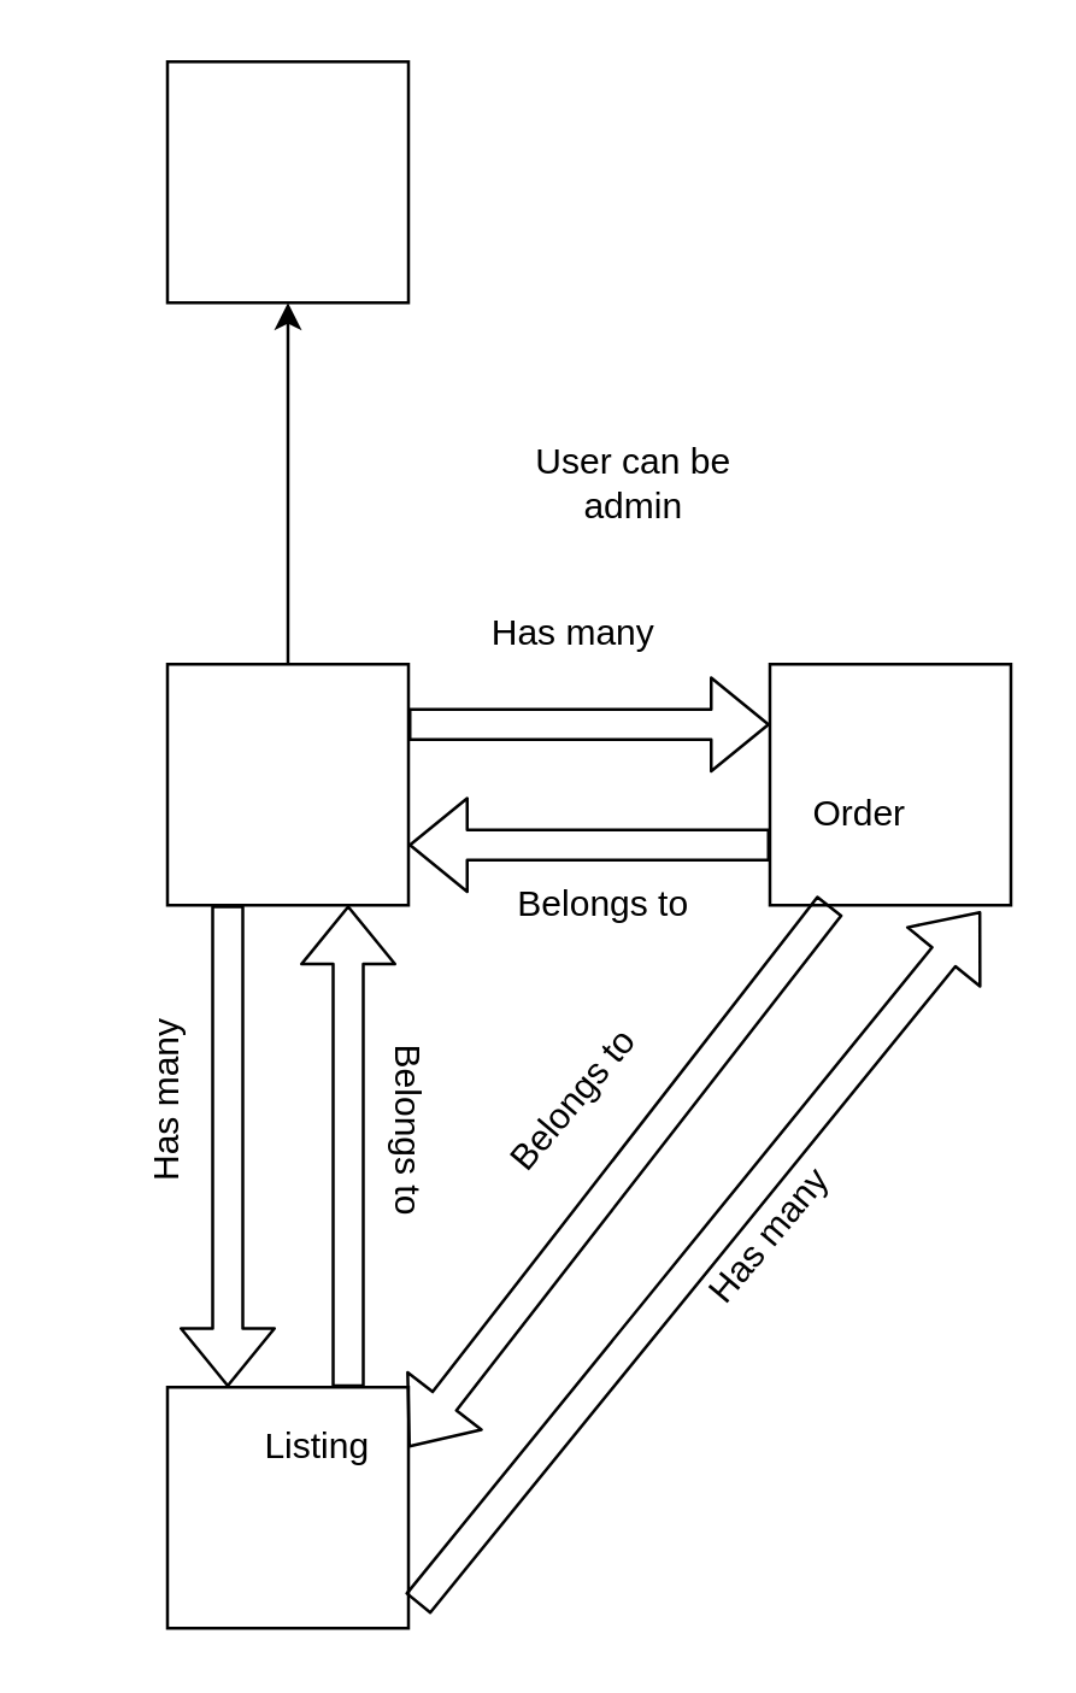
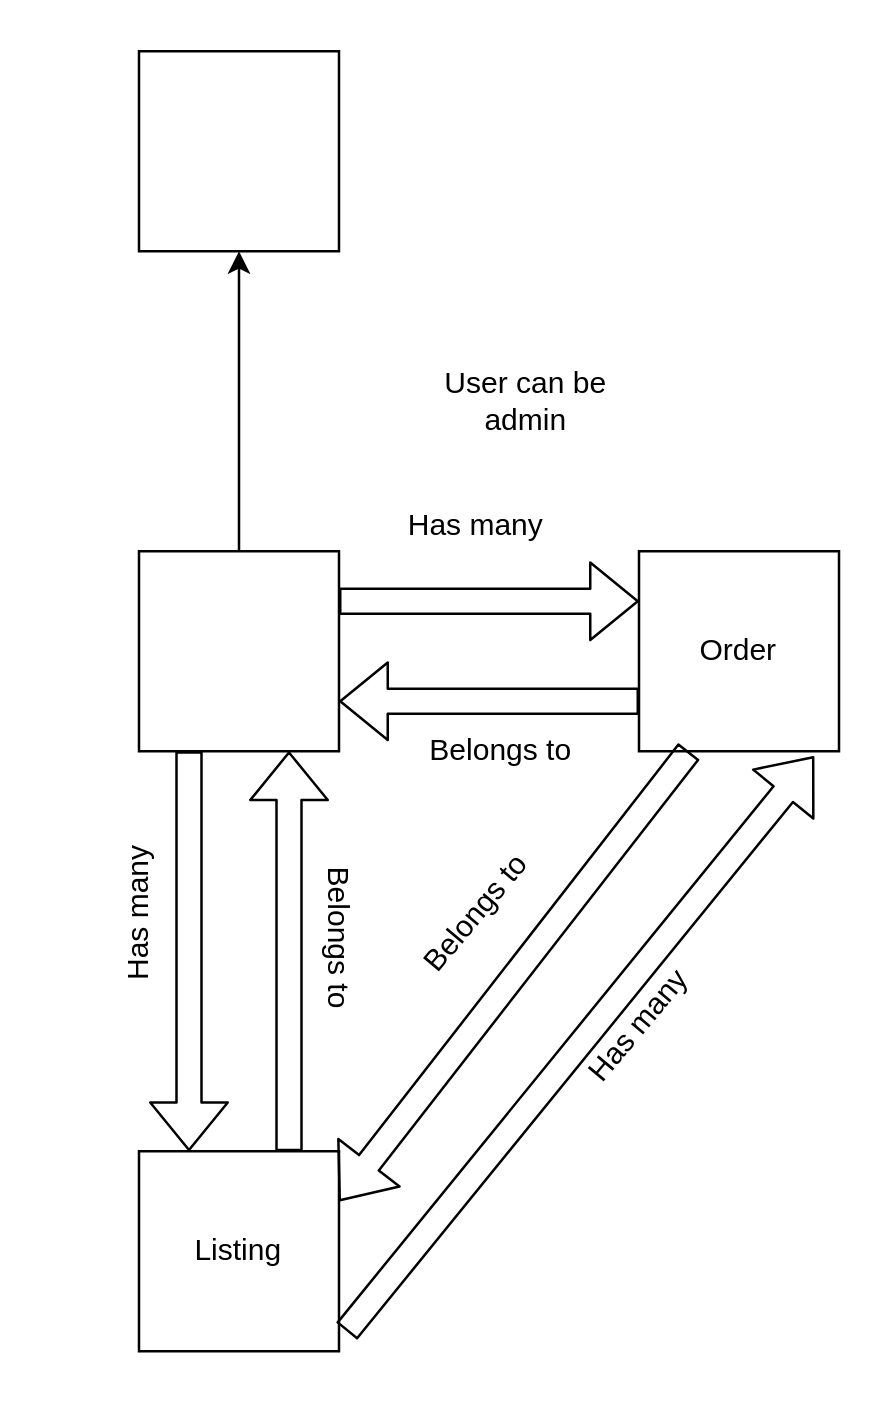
  <mxCell id="0" />
  <mxCell id="1" parent="0" />
  <mxCell id="2" value="" style="whiteSpace=wrap;html=1;aspect=fixed;" vertex="1" parent="1"><mxGeometry x="55" y="220" width="80" height="80" as="geometry" /></mxCell>
  <mxCell id="3" value="" style="whiteSpace=wrap;html=1;aspect=fixed;" vertex="1" parent="1"><mxGeometry x="55" y="460" width="80" height="80" as="geometry" /></mxCell>
- <mxCell id="4" value="Listing" style="text;html=1;strokeColor=none;fillColor=none;align=center;verticalAlign=middle;whiteSpace=wrap;rounded=0;" vertex="1" parent="1"><mxGeometry x="85" y="470" width="40" height="20" as="geometry" /></mxCell>
+ <mxCell id="4" value="Listing" style="text;html=1;strokeColor=none;fillColor=none;align=center;verticalAlign=middle;whiteSpace=wrap;rounded=0;" vertex="1" parent="1"><mxGeometry x="75" y="490" width="40" height="20" as="geometry" /></mxCell>
  <mxCell id="5" value="" style="whiteSpace=wrap;html=1;aspect=fixed;" vertex="1" parent="1"><mxGeometry x="255" y="220" width="80" height="80" as="geometry" /></mxCell>
- <mxCell id="6" value="Order" style="text;html=1;strokeColor=none;fillColor=none;align=center;verticalAlign=middle;whiteSpace=wrap;rounded=0;" vertex="1" parent="1"><mxGeometry x="265" y="260" width="40" height="20" as="geometry" /></mxCell>
+ <mxCell id="6" value="Order" style="text;html=1;strokeColor=none;fillColor=none;align=center;verticalAlign=middle;whiteSpace=wrap;rounded=0;" vertex="1" parent="1"><mxGeometry x="275" y="250" width="40" height="20" as="geometry" /></mxCell>
  <mxCell id="7" value="" style="shape=flexArrow;endArrow=classic;html=1;exitX=0.75;exitY=0;exitDx=0;exitDy=0;entryX=0.75;entryY=1;entryDx=0;entryDy=0;" edge="1" parent="1" source="3" target="2"><mxGeometry width="50" height="50" relative="1" as="geometry"><mxPoint x="85" y="350" as="sourcePoint" /><mxPoint x="135" y="300" as="targetPoint" /></mxGeometry></mxCell>
  <mxCell id="8" value="" style="shape=flexArrow;endArrow=classic;html=1;exitX=0.25;exitY=1;exitDx=0;exitDy=0;entryX=0.25;entryY=0;entryDx=0;entryDy=0;" edge="1" parent="1" source="2" target="3"><mxGeometry width="50" height="50" relative="1" as="geometry"><mxPoint x="-35" y="380" as="sourcePoint" /><mxPoint x="15" y="330" as="targetPoint" /></mxGeometry></mxCell>
  <mxCell id="9" value="Has many" style="text;html=1;strokeColor=none;fillColor=none;align=center;verticalAlign=middle;whiteSpace=wrap;rounded=0;rotation=-90;" vertex="1" parent="1"><mxGeometry x="20" y="355" width="70" height="20" as="geometry" /></mxCell>
  <mxCell id="10" value="Belongs to" style="text;html=1;strokeColor=none;fillColor=none;align=center;verticalAlign=middle;whiteSpace=wrap;rounded=0;rotation=90;" vertex="1" parent="1"><mxGeometry x="100" y="365" width="70" height="20" as="geometry" /></mxCell>
  <mxCell id="11" value="" style="shape=flexArrow;endArrow=classic;html=1;entryX=1;entryY=0.75;entryDx=0;entryDy=0;exitX=0;exitY=0.75;exitDx=0;exitDy=0;" edge="1" parent="1" source="5" target="2"><mxGeometry width="50" height="50" relative="1" as="geometry"><mxPoint x="205" y="390" as="sourcePoint" /><mxPoint x="330" y="365" as="targetPoint" /></mxGeometry></mxCell>
  <mxCell id="12" value="" style="shape=flexArrow;endArrow=classic;html=1;exitX=1;exitY=0.25;exitDx=0;exitDy=0;entryX=0;entryY=0.25;entryDx=0;entryDy=0;" edge="1" parent="1" source="2" target="5"><mxGeometry width="50" height="50" relative="1" as="geometry"><mxPoint x="290" y="365" as="sourcePoint" /><mxPoint x="290" y="525" as="targetPoint" /></mxGeometry></mxCell>
  <mxCell id="13" value="Has many" style="text;html=1;strokeColor=none;fillColor=none;align=center;verticalAlign=middle;whiteSpace=wrap;rounded=0;rotation=0;" vertex="1" parent="1"><mxGeometry x="155" y="200" width="70" height="20" as="geometry" /></mxCell>
  <mxCell id="14" value="Belongs to" style="text;html=1;strokeColor=none;fillColor=none;align=center;verticalAlign=middle;whiteSpace=wrap;rounded=0;rotation=0;" vertex="1" parent="1"><mxGeometry x="165" y="290" width="70" height="20" as="geometry" /></mxCell>
  <mxCell id="15" value="" style="whiteSpace=wrap;html=1;aspect=fixed;" vertex="1" parent="1"><mxGeometry x="55" y="20" width="80" height="80" as="geometry" /></mxCell>
  <mxCell id="16" value="" style="endArrow=classic;html=1;exitX=0.5;exitY=0;exitDx=0;exitDy=0;entryX=0.5;entryY=1;entryDx=0;entryDy=0;" edge="1" parent="1" source="2" target="15"><mxGeometry width="50" height="50" relative="1" as="geometry"><mxPoint x="65" y="190" as="sourcePoint" /><mxPoint x="115" as="targetPoint" y="140" /></mxGeometry></mxCell>
  <mxCell id="17" value="User can be admin" style="text;html=1;strokeColor=none;fillColor=none;align=center;verticalAlign=middle;whiteSpace=wrap;rounded=0;" vertex="1" parent="1"><mxGeometry x="160" y="150" width="100" height="20" as="geometry" /></mxCell>
  <mxCell id="18" value="" style="shape=flexArrow;endArrow=classic;html=1;exitX=0.25;exitY=1;exitDx=0;exitDy=0;entryX=1;entryY=0.25;entryDx=0;entryDy=0;" edge="1" parent="1" source="5" target="3"><mxGeometry width="50" height="50" relative="1" as="geometry"><mxPoint x="245" y="450" as="sourcePoint" /><mxPoint x="295" y="400" as="targetPoint" /></mxGeometry></mxCell>
  <mxCell id="19" value="Belongs to" style="text;html=1;strokeColor=none;fillColor=none;align=center;verticalAlign=middle;whiteSpace=wrap;rounded=0;rotation=-50;" vertex="1" parent="1"><mxGeometry x="155" y="355" width="70" height="20" as="geometry" /></mxCell>
  <mxCell id="20" value="" style="shape=flexArrow;endArrow=classic;html=1;exitX=1.038;exitY=0.9;exitDx=0;exitDy=0;entryX=0.875;entryY=1.025;entryDx=0;entryDy=0;exitPerimeter=0;entryPerimeter=0;" edge="1" parent="1" source="3" target="5"><mxGeometry width="50" height="50" relative="1" as="geometry"><mxPoint x="254.5" y="350" as="sourcePoint" /><mxPoint x="254.5" y="510" as="targetPoint" /></mxGeometry></mxCell>
  <mxCell id="21" value="Has many" style="text;html=1;strokeColor=none;fillColor=none;align=center;verticalAlign=middle;whiteSpace=wrap;rounded=0;rotation=-50;" vertex="1" parent="1"><mxGeometry x="220" y="400" width="70" height="20" as="geometry" /></mxCell>
